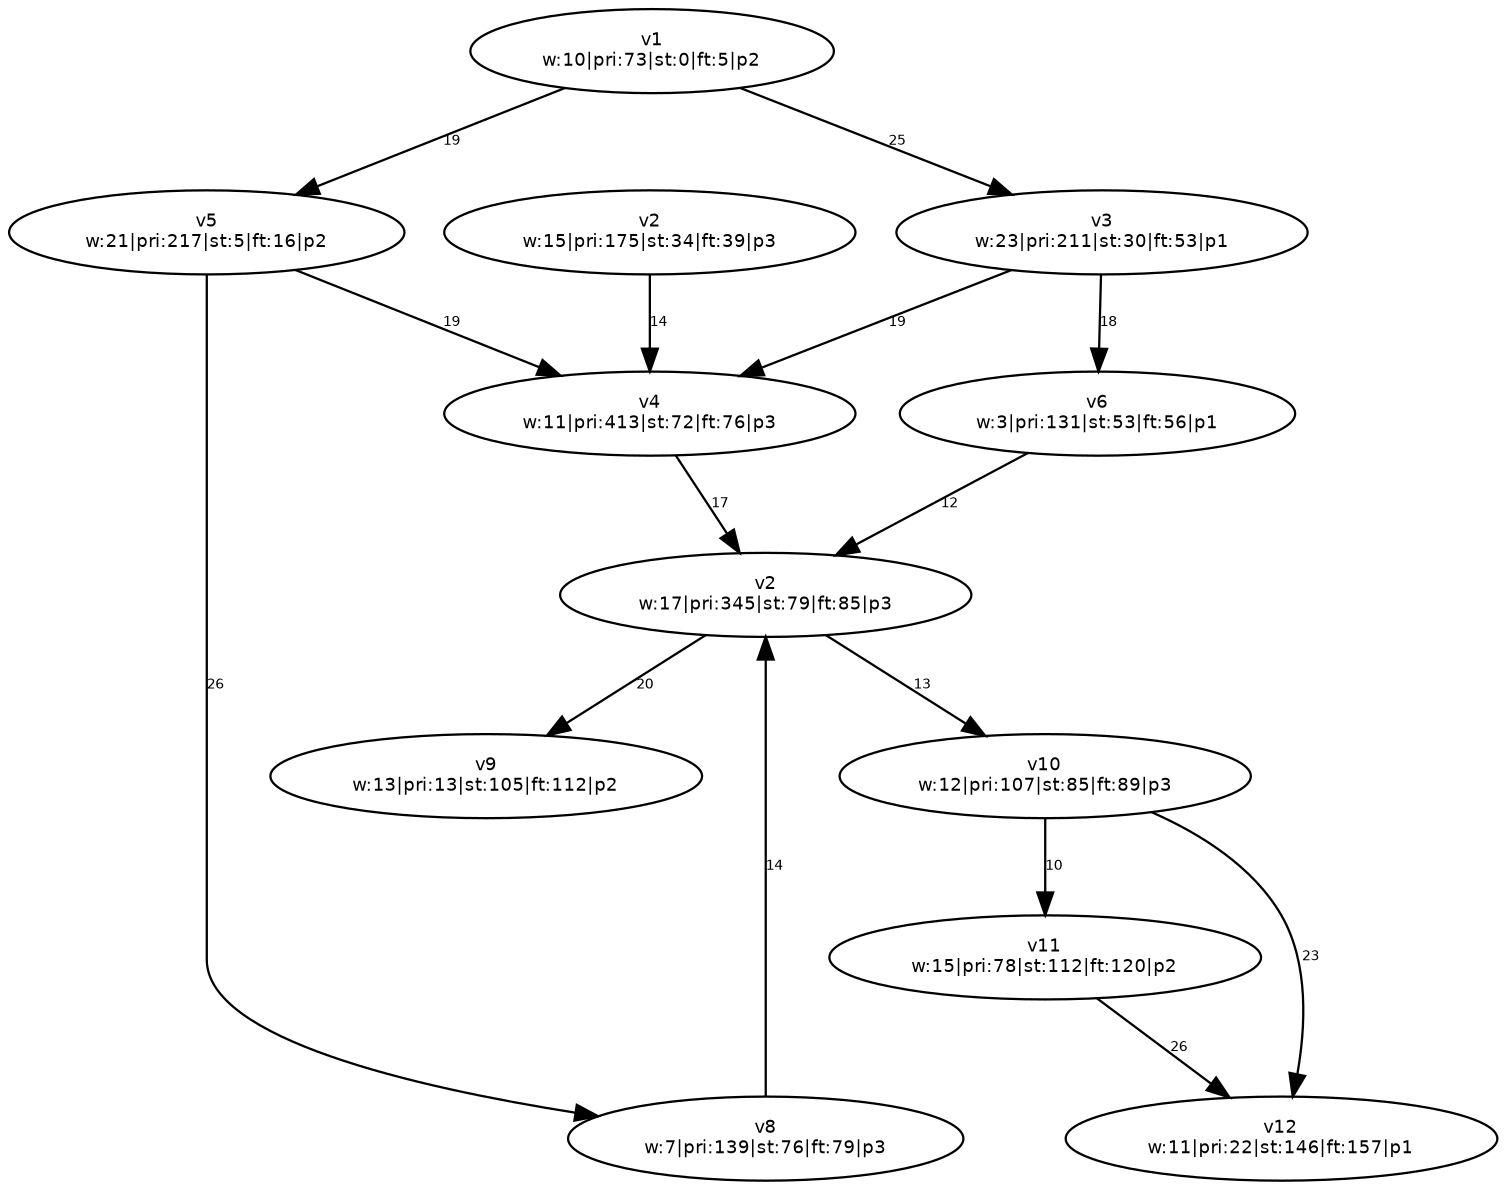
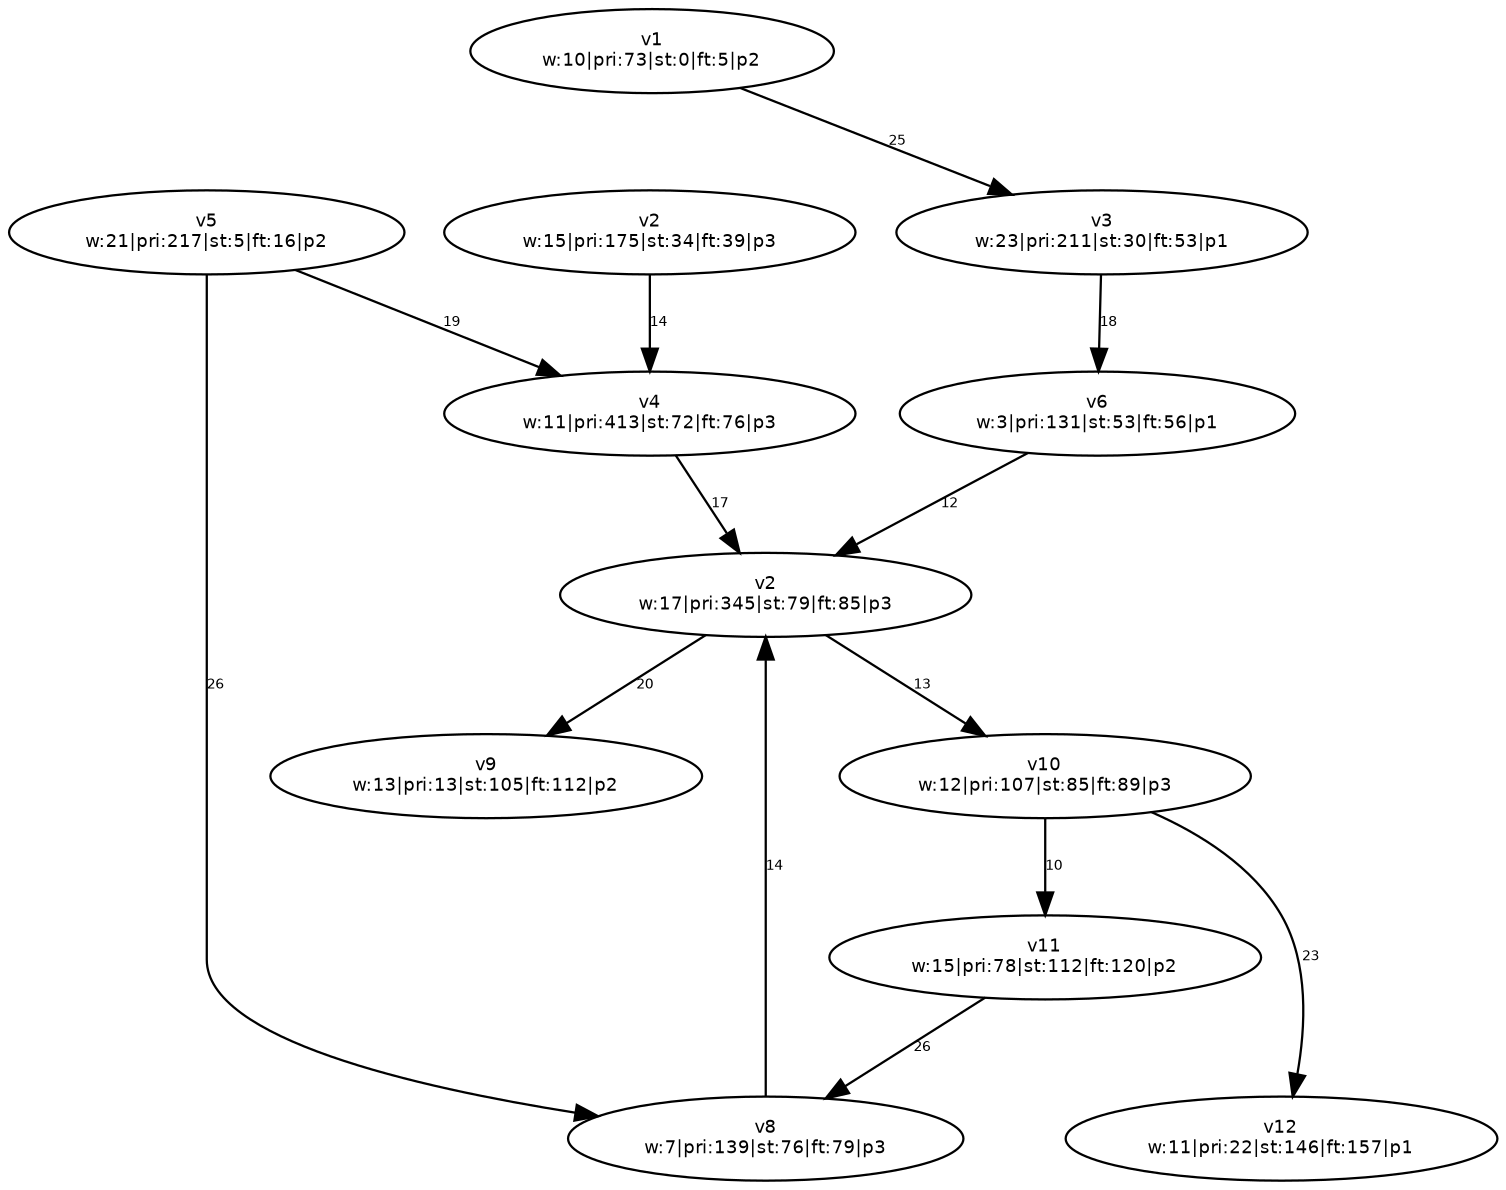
  digraph {
    fontname="DejaVu Sans"
    node [fontname="DejaVu Sans" fontsize=8.0]
    edge [constraint=true fontname="DejaVu Sans" fontsize=6.0]
    n1 [label="v1\nw:10|pri:73|st:0|ft:5|p2"]
    n2 [label="v5\nw:21|pri:217|st:5|ft:16|p2"]
    n3 [label="v3\nw:23|pri:211|st:30|ft:53|p1"]
    n4 [label="v4\nw:11|pri:413|st:72|ft:76|p3"]
    n5 [label="v8\nw:7|pri:139|st:76|ft:79|p3"]
    n6 [label="v6\nw:3|pri:131|st:53|ft:56|p1"]
    n7 [label="v2\nw:15|pri:175|st:34|ft:39|p3"]
    n8 [label="v2\nw:17|pri:345|st:79|ft:85|p3"]
    n9 [label="v10\nw:12|pri:107|st:85|ft:89|p3"]
    n10 [label="v9\nw:13|pri:13|st:105|ft:112|p2"]
    n11 [label="v11\nw:15|pri:78|st:112|ft:120|p2"]
    n12 [label="v12\nw:11|pri:22|st:146|ft:157|p1"]
-   n1 -> n2 [label=19]
    n1 -> n3 [label=25]
    n2 -> n4 [label=19]
    n2 -> n5 [label=26]
-   n3 -> n4 [label=19]
    n3 -> n6 [label=18]
    n4 -> n8 [label=17]
    n5 -> n8 [label=14]
    n6 -> n8 [label=12]
    n7 -> n4 [label=14]
    n8 -> n9 [label=13]
    n8 -> n10 [label=20]
    n9 -> n11 [label=10]
    n9 -> n12 [label=23]
-   n11 -> n12 [label=26]
+   n11 -> n5 [label=26]
  }
